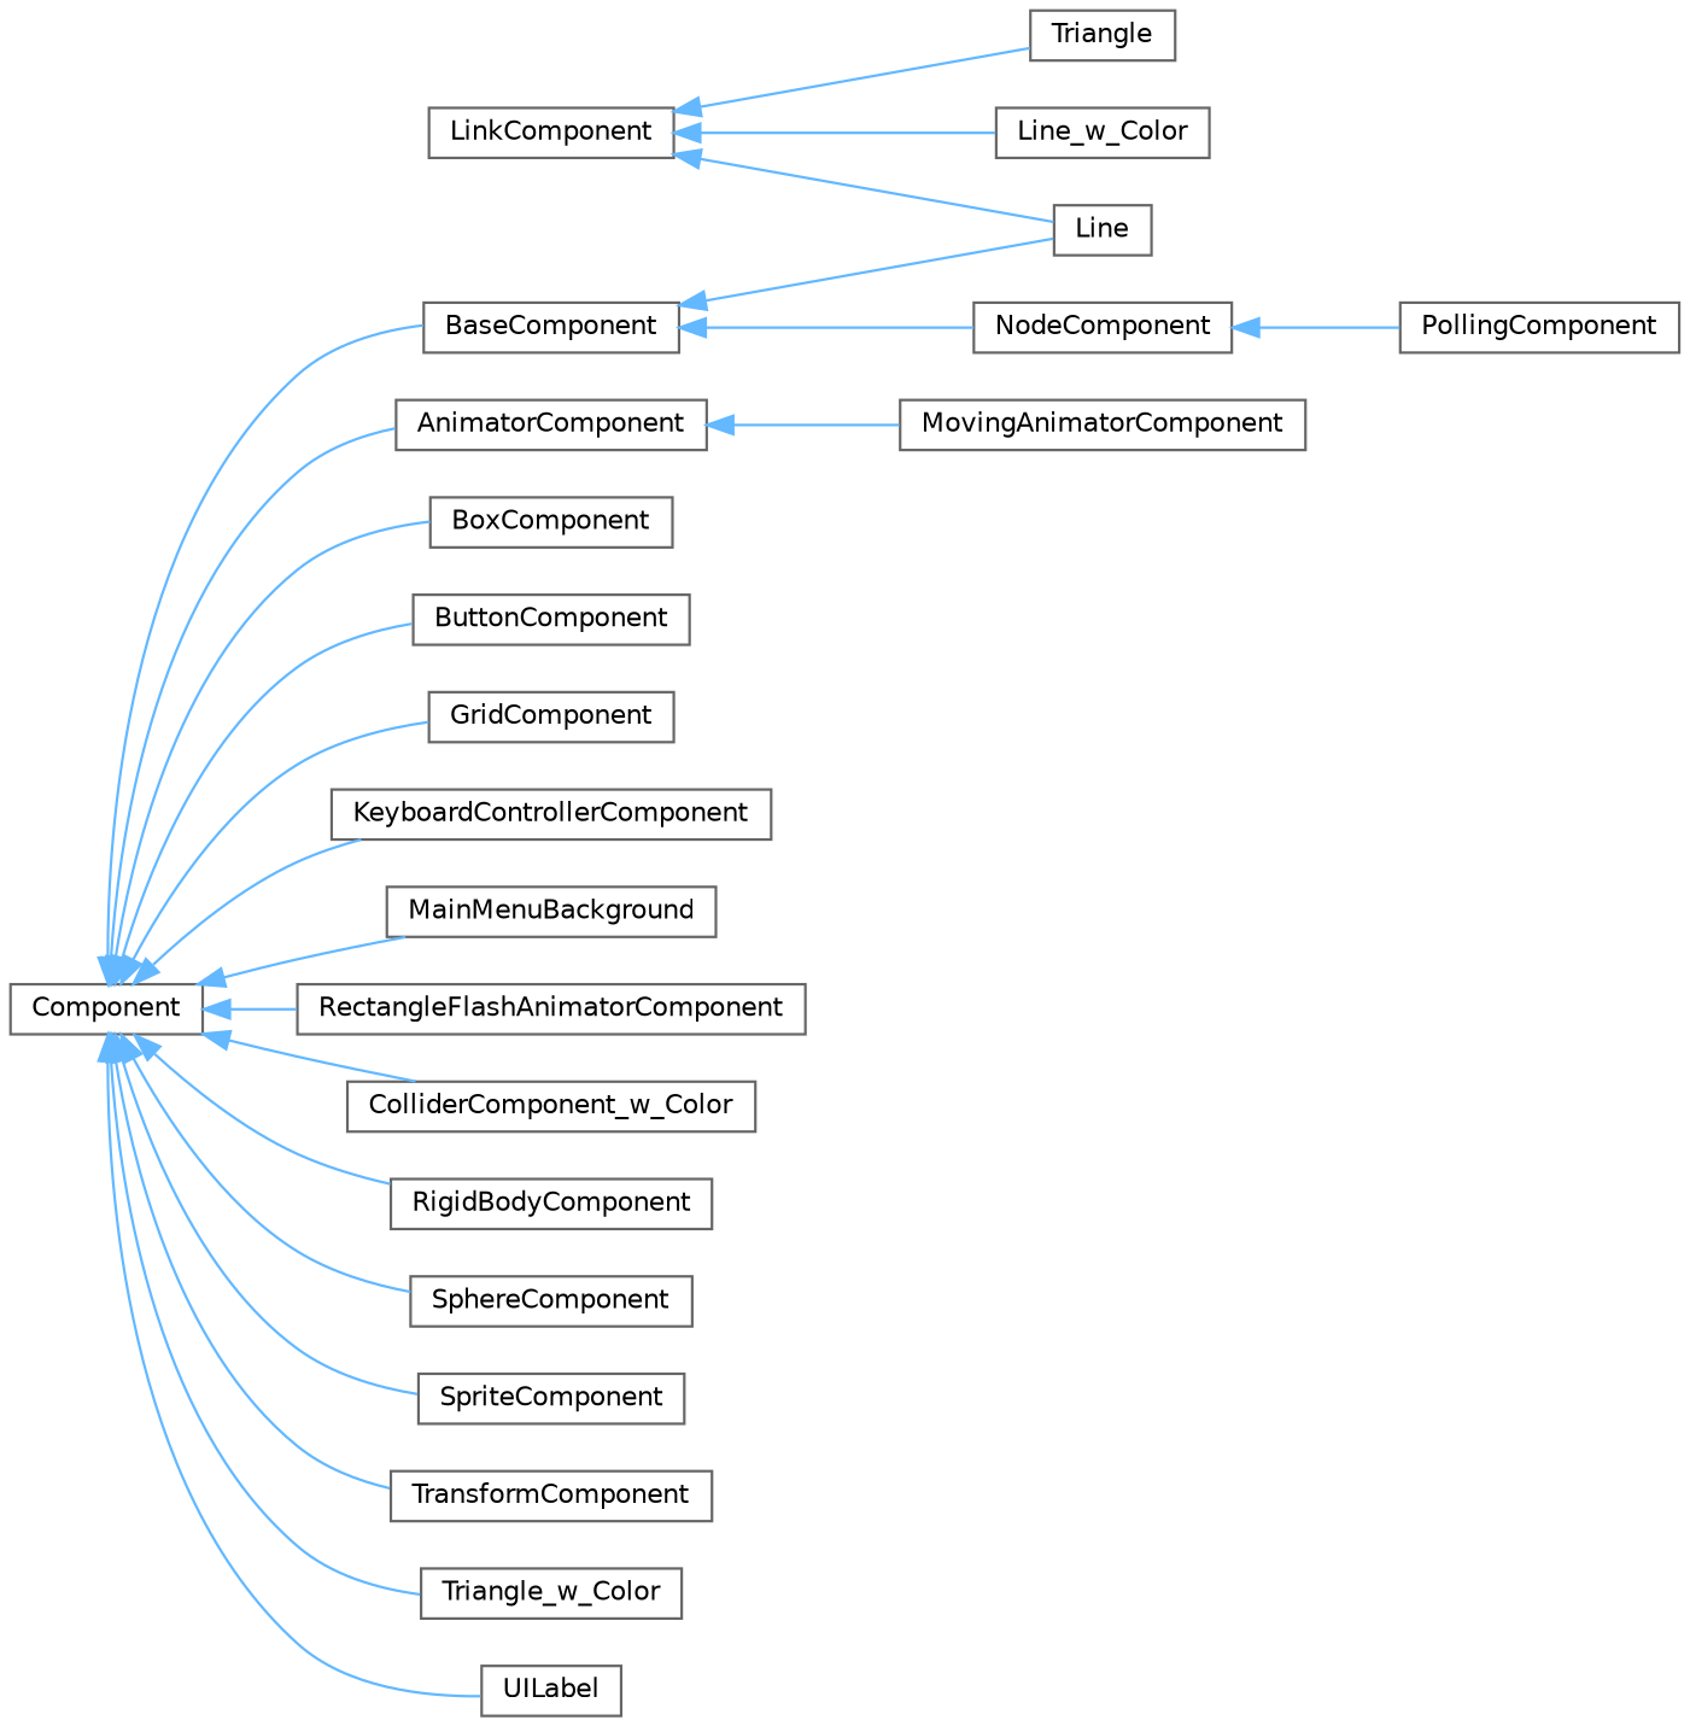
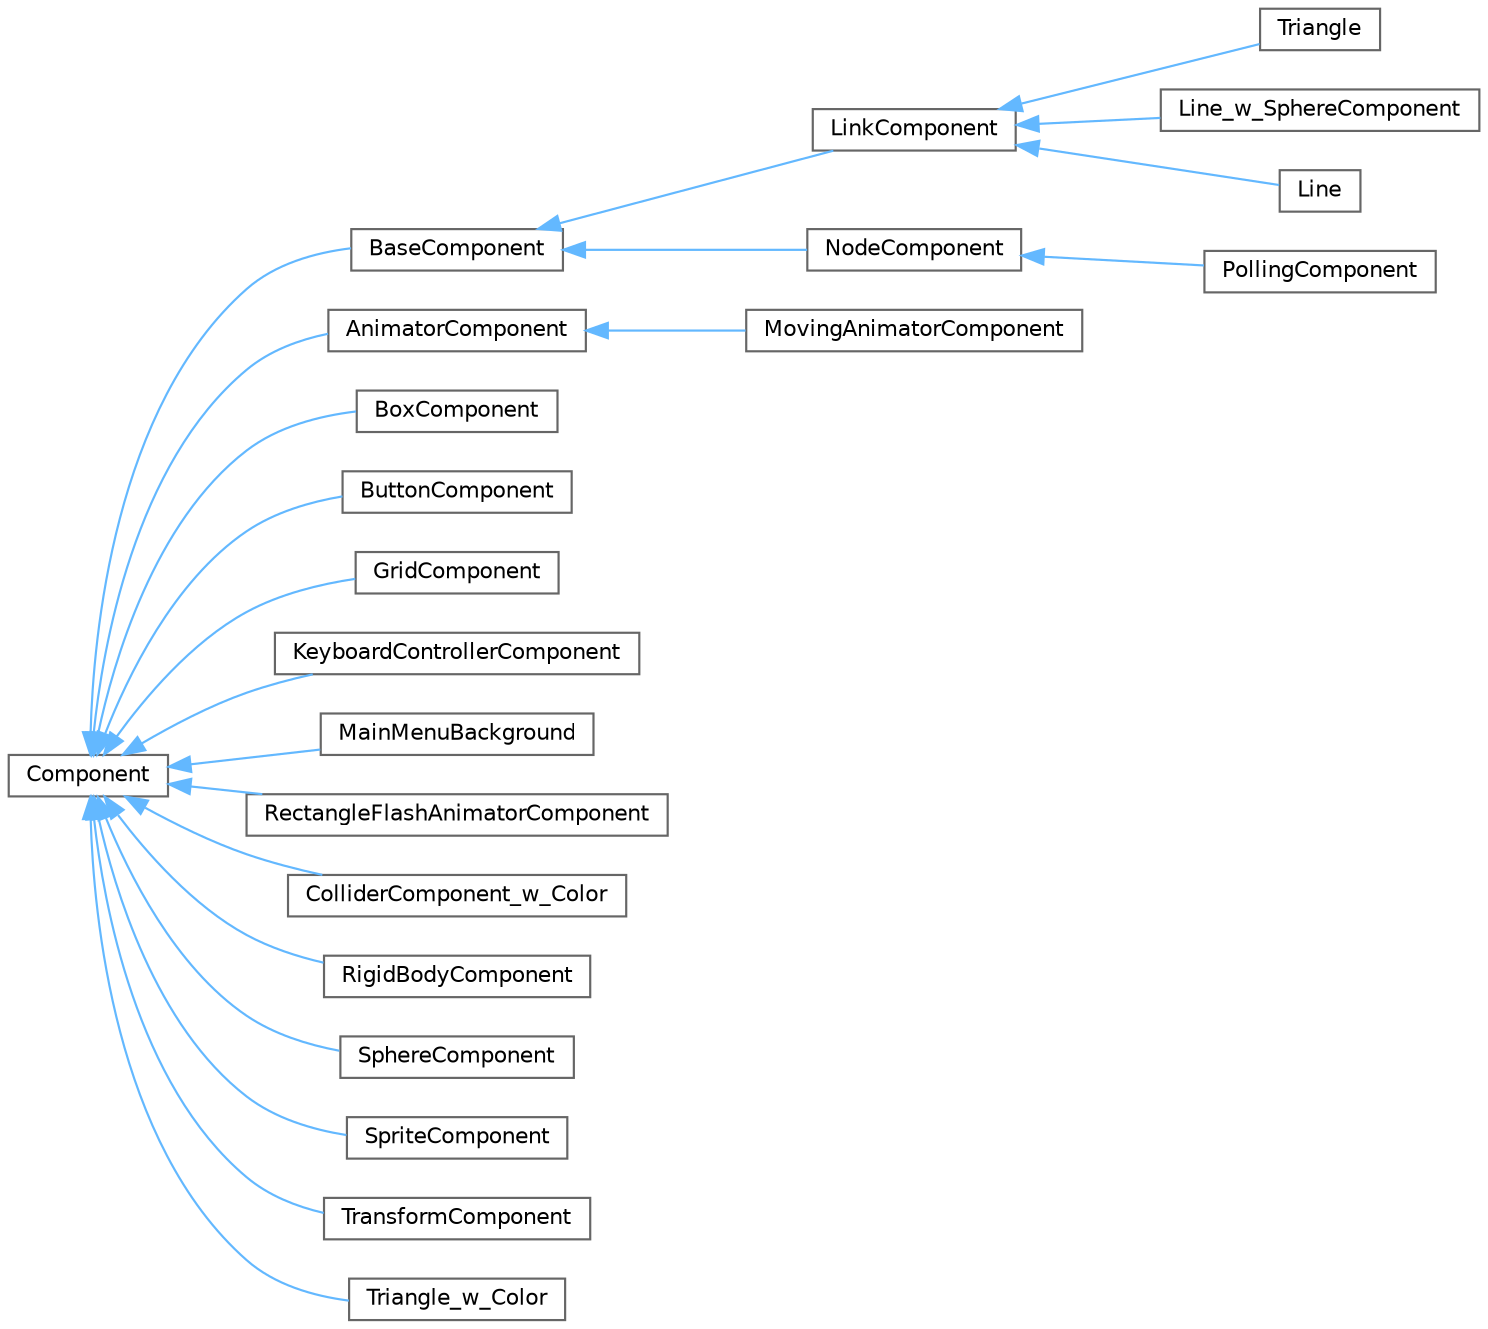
  digraph {
    rankdir=LR
    node [color=grey40 fillcolor=white fontname=Helvetica fontsize=10 shape=box style=filled]
    edge [color=steelblue1 dir=back fontname=Helvetica fontsize=10 labelfontname=Helvetica labelfontsize=10 style=solid]
    n1 [height=0.2 label=BaseComponent width=0.4]
    n2 [height=0.2 label=LinkComponent width=0.4]
    n3 [height=0.2 label=NodeComponent width=0.4]
    n4 [height=0.2 label=Component width=0.4]
    n5 [height=0.2 label=AnimatorComponent width=0.4]
    n6 [height=0.2 label=BoxComponent width=0.4]
    n7 [height=0.2 label=ButtonComponent width=0.4]
    n8 [height=0.2 label=GridComponent width=0.4]
    n9 [height=0.2 label=KeyboardControllerComponent width=0.4]
    n10 [height=0.2 label=MainMenuBackground width=0.4]
    n11 [height=0.2 label=RectangleFlashAnimatorComponent width=0.4]
    n12 [height=0.2 label=ColliderComponent_w_Color width=0.4]
    n13 [height=0.2 label=RigidBodyComponent width=0.4]
    n14 [height=0.2 label=SphereComponent width=0.4]
    n15 [height=0.2 label=SpriteComponent width=0.4]
    n16 [height=0.2 label=TransformComponent width=0.4]
    n17 [height=0.2 label=Triangle_w_Color width=0.4]
-   n18 [height=0.2 label=UILabel width=0.4]
    n19 [height=0.2 label=Triangle width=0.4]
-   n20 [height=0.2 label=Line_w_Color width=0.4]
+   n20 [height=0.2 label=Line_w_SphereComponent width=0.4]
    n21 [height=0.2 label=Line width=0.4]
    n22 [height=0.2 label=PollingComponent width=0.4]
    n23 [height=0.2 label=MovingAnimatorComponent width=0.4]
-   n1 -> n21
+   n1 -> n2
    n1 -> n3
    n2 -> n19
    n2 -> n20
    n2 -> n21
    n3 -> n22
    n4 -> n1
    n4 -> n5
    n4 -> n6
    n4 -> n7
    n4 -> n8
    n4 -> n9
    n4 -> n10
    n4 -> n11
    n4 -> n12
    n4 -> n13
    n4 -> n14
    n4 -> n15
    n4 -> n16
    n4 -> n17
-   n4 -> n18
    n5 -> n23
  }
